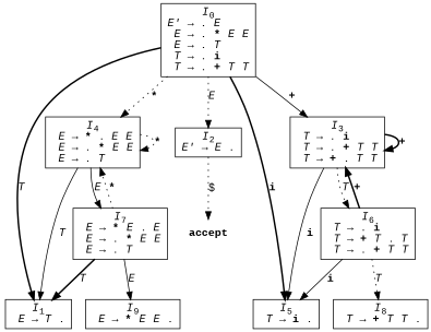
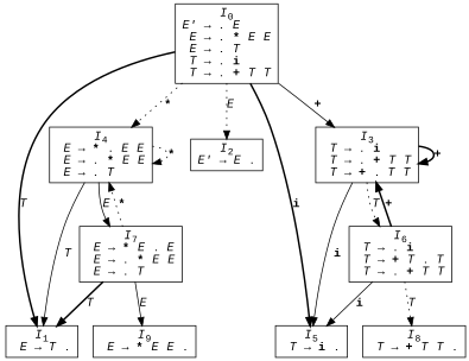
  digraph {
    fontname="Liberation Mono"
    node [shape=record fontname="Liberation Mono"]
    edge [style=dotted fontname="Liberation Mono"]
    n1 [label=<<I>I</I><SUB>0</SUB><BR/><I>E'</I> &#8594; . <I>E</I><BR ALIGN="LEFT"/><I> E</I> &#8594; . <B>*</B> <I>E</I> <I>E</I><BR ALIGN="LEFT"/><I> E</I> &#8594; . <I>T</I><BR ALIGN="LEFT"/><I> T</I> &#8594; . <B>i</B><BR ALIGN="LEFT"/><I> T</I> &#8594; . <B>+</B> <I>T</I> <I>T</I><BR ALIGN="LEFT"/>>]
    n2 [label=<<I>I</I><SUB>1</SUB><BR/><I> E</I> &#8594; <I>T</I> .<BR ALIGN="LEFT"/>>]
    n3 [label=<<I>I</I><SUB>2</SUB><BR/><I>E'</I> &#8594; <I>E</I> .<BR ALIGN="LEFT"/>>]
    n4 [label=<<I>I</I><SUB>3</SUB><BR/><I> T</I> &#8594; . <B>i</B><BR ALIGN="LEFT"/><I> T</I> &#8594; . <B>+</B> <I>T</I> <I>T</I><BR ALIGN="LEFT"/><I> T</I> &#8594; <B>+</B> . <I>T</I> <I>T</I><BR ALIGN="LEFT"/>>]
    n5 [label=<<I>I</I><SUB>4</SUB><BR/><I> E</I> &#8594; <B>*</B> . <I>E</I> <I>E</I><BR ALIGN="LEFT"/><I> E</I> &#8594; . <B>*</B> <I>E</I> <I>E</I><BR ALIGN="LEFT"/><I> E</I> &#8594; . <I>T</I><BR ALIGN="LEFT"/>>]
    n6 [label=<<I>I</I><SUB>5</SUB><BR/><I> T</I> &#8594; <B>i</B> .<BR ALIGN="LEFT"/>>]
-   n7 [label=<<B>accept</B>> shape=none]
    n8 [label=<<I>I</I><SUB>6</SUB><BR/><I> T</I> &#8594; . <B>i</B><BR ALIGN="LEFT"/><I> T</I> &#8594; <B>+</B> <I>T</I> . <I>T</I><BR ALIGN="LEFT"/><I> T</I> &#8594; . <B>+</B> <I>T</I> <I>T</I><BR ALIGN="LEFT"/>>]
    n9 [label=<<I>I</I><SUB>7</SUB><BR/><I> E</I> &#8594; <B>*</B> <I>E</I> . <I>E</I><BR ALIGN="LEFT"/><I> E</I> &#8594; . <B>*</B> <I>E</I> <I>E</I><BR ALIGN="LEFT"/><I> E</I> &#8594; . <I>T</I><BR ALIGN="LEFT"/>>]
    n10 [label=<<I>I</I><SUB>8</SUB><BR/><I> T</I> &#8594; <B>+</B> <I>T</I> <I>T</I> .<BR ALIGN="LEFT"/>>]
    n11 [label=<<I>I</I><SUB>9</SUB><BR/><I> E</I> &#8594; <B>*</B> <I>E</I> <I>E</I> .<BR ALIGN="LEFT"/>>]
    n1 -> n2 [label=<<I>T</I>> style=bold]
    n1 -> n3 [label=<<I>E</I>>]
    n1 -> n4 [label=<<B>+</B>> style=solid]
    n1 -> n5 [label=<<B>*</B>>]
    n1 -> n6 [label=<<B>i</B>> style=bold]
-   n3 -> n7 [label="$"]
    n4 -> n4 [label=<<B>+</B>> style=bold]
    n4 -> n6 [label=<<B>i</B>> style=solid]
    n4 -> n8 [label=<<I>T</I>>]
    n5 -> n2 [label=<<I>T</I>> style=solid]
    n5 -> n5 [label=<<B>*</B>>]
    n5 -> n9 [label=<<I>E</I>> style=solid]
    n8 -> n4 [label=<<B>+</B>> style=bold]
    n8 -> n6 [label=<<B>i</B>> style=solid]
    n8 -> n10 [label=<<I>T</I>>]
    n9 -> n2 [label=<<I>T</I>> style=bold]
    n9 -> n5 [label=<<B>*</B>>]
    n9 -> n11 [label=<<I>E</I>> style=solid]
  }
